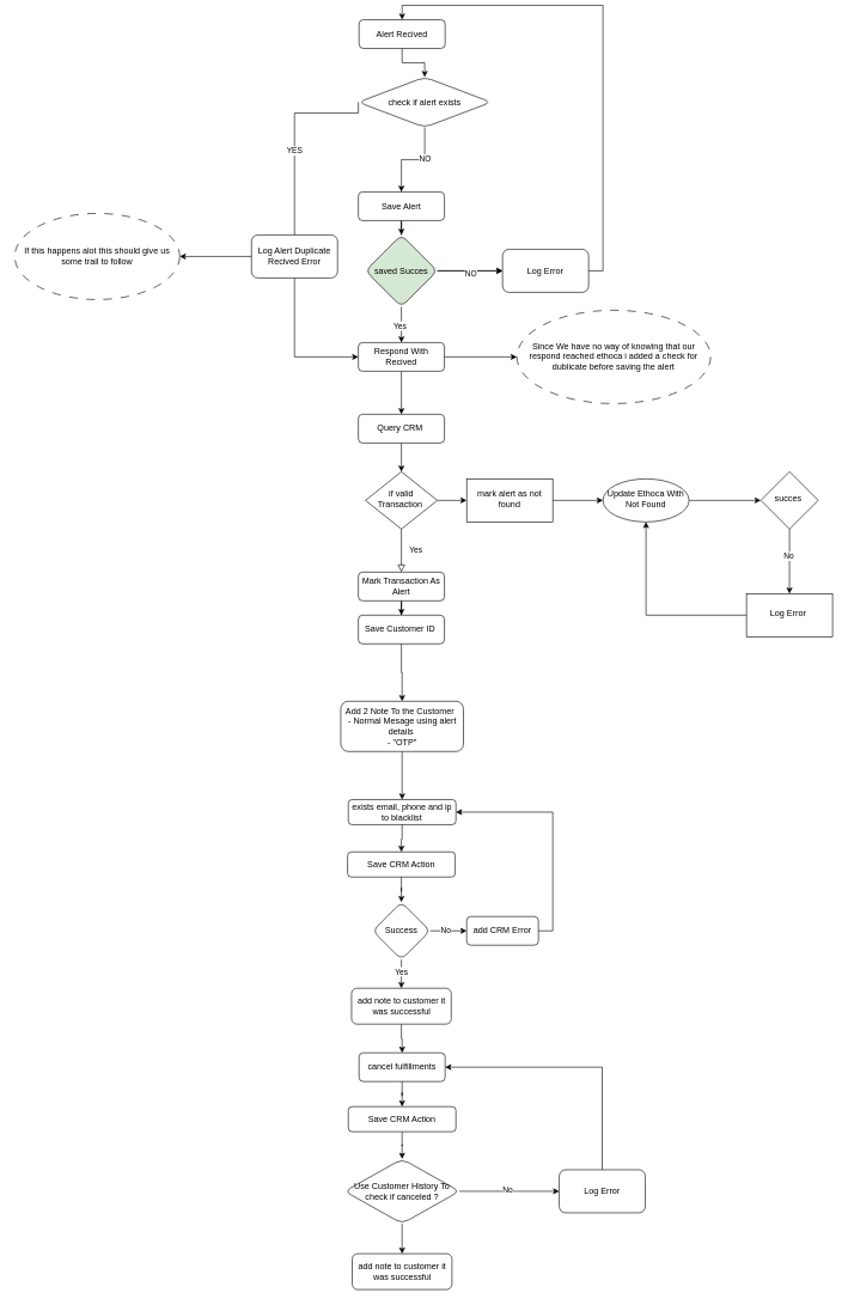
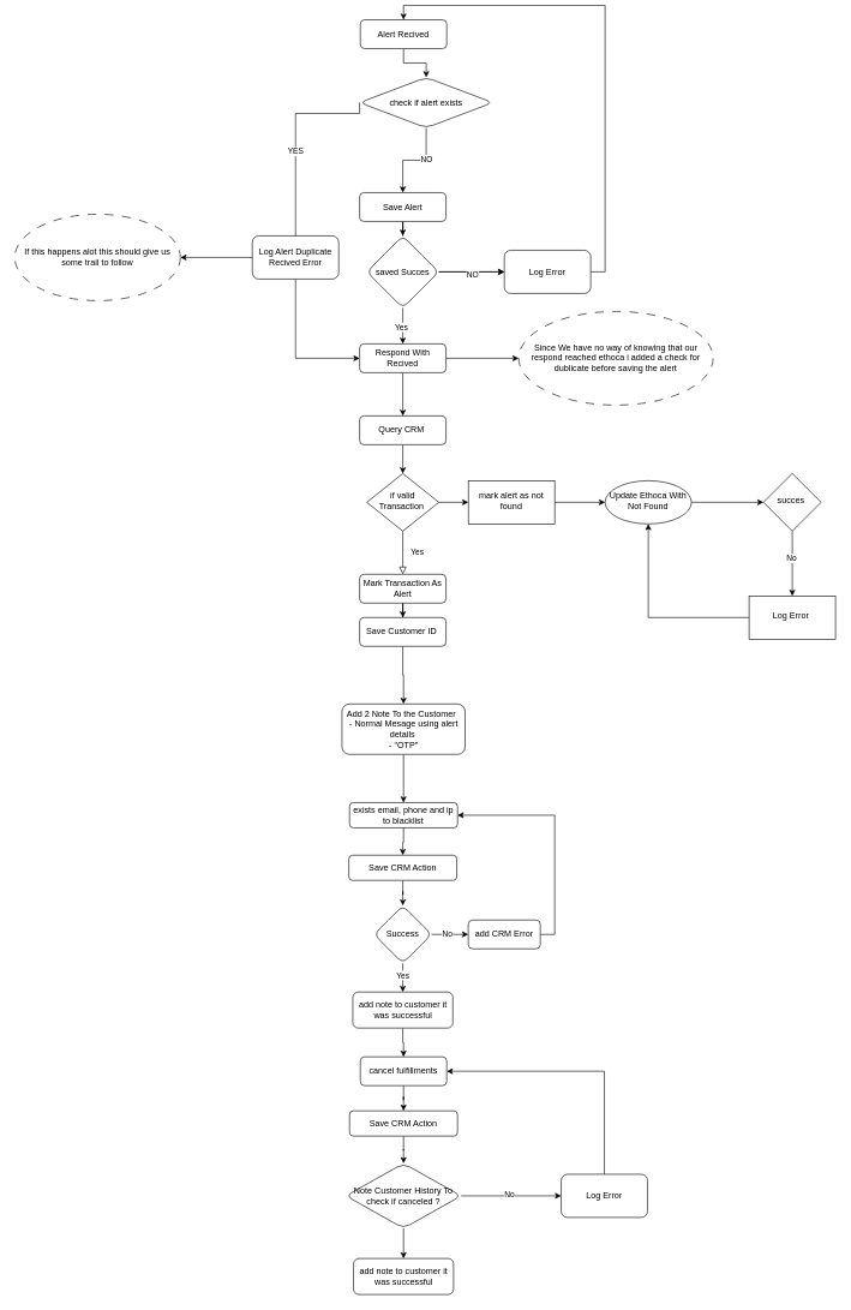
  <mxCell id="0" />
  <mxCell id="1" parent="0" />
  <mxCell id="2" value="" style="edgeStyle=orthogonalEdgeStyle;rounded=0;orthogonalLoop=1;jettySize=auto;html=1;" edge="1" parent="1" source="3" target="28"><mxGeometry relative="1" as="geometry" /></mxCell>
  <mxCell id="3" value="Alert Recived" style="rounded=1;whiteSpace=wrap;html=1;fontSize=12;glass=0;strokeWidth=1;shadow=0;" parent="1" vertex="1"><mxGeometry x="500" y="20" width="120" height="40" as="geometry" /></mxCell>
  <mxCell id="4" value="Yes" style="rounded=0;html=1;jettySize=auto;orthogonalLoop=1;fontSize=11;endArrow=block;endFill=0;endSize=8;strokeWidth=1;shadow=0;labelBackgroundColor=none;edgeStyle=orthogonalEdgeStyle;entryX=0.5;entryY=0;entryDx=0;entryDy=0;exitX=0.5;exitY=1;exitDx=0;exitDy=0;" parent="1" source="6" target="10" edge="1"><mxGeometry y="20" relative="1" as="geometry"><mxPoint as="offset" /><mxPoint x="548.5" y="760" as="sourcePoint" /><mxPoint x="549" y="860" as="targetPoint" /></mxGeometry></mxCell>
  <mxCell id="5" value="" style="edgeStyle=orthogonalEdgeStyle;rounded=0;orthogonalLoop=1;jettySize=auto;html=1;" edge="1" parent="1" source="6" target="37"><mxGeometry relative="1" as="geometry" /></mxCell>
  <mxCell id="6" value="if valid Transaction&amp;nbsp;" style="rhombus;whiteSpace=wrap;html=1;shadow=0;fontFamily=Helvetica;fontSize=12;align=center;strokeWidth=1;spacing=6;spacingTop=-4;" parent="1" vertex="1"><mxGeometry x="509" y="650" width="100" height="80" as="geometry" /></mxCell>
  <mxCell id="7" style="edgeStyle=orthogonalEdgeStyle;rounded=0;orthogonalLoop=1;jettySize=auto;html=1;exitX=0.5;exitY=1;exitDx=0;exitDy=0;entryX=0.5;entryY=0;entryDx=0;entryDy=0;" edge="1" parent="1" source="8" target="6"><mxGeometry relative="1" as="geometry" /></mxCell>
  <mxCell id="8" value="Query CRM&amp;nbsp;" style="rounded=1;whiteSpace=wrap;html=1;fontSize=12;glass=0;strokeWidth=1;shadow=0;" vertex="1" parent="1"><mxGeometry x="499" y="570" width="120" height="40" as="geometry" /></mxCell>
  <mxCell id="9" value="" style="edgeStyle=orthogonalEdgeStyle;rounded=0;orthogonalLoop=1;jettySize=auto;html=1;" edge="1" parent="1" source="10" target="44"><mxGeometry relative="1" as="geometry" /></mxCell>
  <mxCell id="10" value="Mark Transaction As Alert" style="rounded=1;whiteSpace=wrap;html=1;fontSize=12;glass=0;strokeWidth=1;shadow=0;" vertex="1" parent="1"><mxGeometry x="499" y="790" width="120" height="40" as="geometry" /></mxCell>
  <mxCell id="11" value="" style="edgeStyle=orthogonalEdgeStyle;rounded=0;orthogonalLoop=1;jettySize=auto;html=1;" edge="1" parent="1" source="12" target="21"><mxGeometry relative="1" as="geometry" /></mxCell>
  <mxCell id="12" value="Save Alert" style="rounded=1;whiteSpace=wrap;html=1;fontSize=12;glass=0;strokeWidth=1;shadow=0;" vertex="1" parent="1"><mxGeometry x="499" y="260" width="120" height="40" as="geometry" /></mxCell>
  <mxCell id="13" value="" style="edgeStyle=orthogonalEdgeStyle;rounded=0;orthogonalLoop=1;jettySize=auto;html=1;entryX=0.5;entryY=0;entryDx=0;entryDy=0;" edge="1" parent="1" source="15" target="8"><mxGeometry relative="1" as="geometry"><mxPoint x="559" y="550" as="targetPoint" /></mxGeometry></mxCell>
  <mxCell id="14" value="" style="edgeStyle=orthogonalEdgeStyle;rounded=0;orthogonalLoop=1;jettySize=auto;html=1;" edge="1" parent="1" source="15" target="24"><mxGeometry relative="1" as="geometry" /></mxCell>
  <mxCell id="15" value="Respond With Recived" style="rounded=1;whiteSpace=wrap;html=1;fontSize=12;glass=0;strokeWidth=1;shadow=0;" vertex="1" parent="1"><mxGeometry x="499" y="470" width="120" height="40" as="geometry" /></mxCell>
  <mxCell id="16" value="" style="edgeStyle=orthogonalEdgeStyle;rounded=0;orthogonalLoop=1;jettySize=auto;html=1;" edge="1" parent="1" source="21" target="15"><mxGeometry relative="1" as="geometry" /></mxCell>
  <mxCell id="17" value="Yes" style="edgeLabel;html=1;align=center;verticalAlign=middle;resizable=0;points=[];" vertex="1" connectable="0" parent="16"><mxGeometry x="0.029" y="-3" relative="1" as="geometry"><mxPoint as="offset" /></mxGeometry></mxCell>
  <mxCell id="18" value="" style="edgeStyle=orthogonalEdgeStyle;rounded=0;orthogonalLoop=1;jettySize=auto;html=1;" edge="1" parent="1" source="21" target="23"><mxGeometry relative="1" as="geometry" /></mxCell>
  <mxCell id="19" value="" style="edgeStyle=orthogonalEdgeStyle;rounded=0;orthogonalLoop=1;jettySize=auto;html=1;" edge="1" parent="1" source="21" target="23"><mxGeometry relative="1" as="geometry" /></mxCell>
  <mxCell id="20" value="NO" style="edgeLabel;html=1;align=center;verticalAlign=middle;resizable=0;points=[];" vertex="1" connectable="0" parent="19"><mxGeometry x="0.021" y="-3" relative="1" as="geometry"><mxPoint as="offset" /></mxGeometry></mxCell>
- <mxCell id="21" value="saved Succes" style="rhombus;whiteSpace=wrap;html=1;rounded=1;glass=0;strokeWidth=1;shadow=0;fillColor=#d5e8d4;" vertex="1" parent="1"><mxGeometry x="509" y="320" width="100" height="100" as="geometry" /></mxCell>
+ <mxCell id="21" value="saved Succes" style="rhombus;whiteSpace=wrap;html=1;rounded=1;glass=0;strokeWidth=1;shadow=0;" vertex="1" parent="1"><mxGeometry x="509" y="320" width="100" height="100" as="geometry" /></mxCell>
  <mxCell id="22" style="edgeStyle=orthogonalEdgeStyle;rounded=0;orthogonalLoop=1;jettySize=auto;html=1;exitX=1;exitY=0.5;exitDx=0;exitDy=0;entryX=0.5;entryY=0;entryDx=0;entryDy=0;" edge="1" parent="1" source="23" target="3"><mxGeometry relative="1" as="geometry" /></mxCell>
  <mxCell id="23" value="Log Error" style="whiteSpace=wrap;html=1;rounded=1;glass=0;strokeWidth=1;shadow=0;" vertex="1" parent="1"><mxGeometry x="700" y="340" width="120" height="60" as="geometry" /></mxCell>
  <mxCell id="24" value="Since We have no way of knowing that our respond reached ethoca i added a check for dublicate before saving the alert" style="ellipse;whiteSpace=wrap;html=1;rounded=1;glass=0;strokeWidth=1;shadow=0;dashed=1;dashPattern=12 12;" vertex="1" parent="1"><mxGeometry x="720" y="425" width="270" height="130" as="geometry" /></mxCell>
  <mxCell id="25" style="edgeStyle=orthogonalEdgeStyle;rounded=0;orthogonalLoop=1;jettySize=auto;html=1;exitX=0.5;exitY=1;exitDx=0;exitDy=0;entryX=0.5;entryY=0;entryDx=0;entryDy=0;" edge="1" parent="1" source="28" target="12"><mxGeometry relative="1" as="geometry" /></mxCell>
  <mxCell id="26" value="NO" style="edgeLabel;html=1;align=center;verticalAlign=middle;resizable=0;points=[];" vertex="1" connectable="0" parent="25"><mxGeometry x="-0.292" relative="1" as="geometry"><mxPoint as="offset" /></mxGeometry></mxCell>
  <mxCell id="27" style="edgeStyle=orthogonalEdgeStyle;rounded=0;orthogonalLoop=1;jettySize=auto;html=1;exitX=0;exitY=0.5;exitDx=0;exitDy=0;entryX=0;entryY=0.5;entryDx=0;entryDy=0;" edge="1" parent="1" source="32" target="15"><mxGeometry relative="1" as="geometry"><Array as="points"><mxPoint x="410" y="490" /></Array></mxGeometry></mxCell>
  <mxCell id="28" value="check if alert exists" style="rhombus;whiteSpace=wrap;html=1;rounded=1;glass=0;strokeWidth=1;shadow=0;" vertex="1" parent="1"><mxGeometry x="499" y="100" width="185" height="70" as="geometry" /></mxCell>
  <mxCell id="29" value="" style="edgeStyle=orthogonalEdgeStyle;rounded=0;orthogonalLoop=1;jettySize=auto;html=1;exitX=0;exitY=0.5;exitDx=0;exitDy=0;entryX=0;entryY=0.5;entryDx=0;entryDy=0;" edge="1" parent="1" source="28" target="32"><mxGeometry relative="1" as="geometry"><mxPoint x="520" y="150" as="sourcePoint" /><mxPoint x="499" y="490" as="targetPoint" /><Array as="points"><mxPoint x="410" y="150" /></Array></mxGeometry></mxCell>
  <mxCell id="30" value="YES" style="edgeLabel;html=1;align=center;verticalAlign=middle;resizable=0;points=[];" vertex="1" connectable="0" parent="29"><mxGeometry x="-0.144" y="-1" relative="1" as="geometry"><mxPoint as="offset" /></mxGeometry></mxCell>
  <mxCell id="31" value="" style="edgeStyle=orthogonalEdgeStyle;rounded=0;orthogonalLoop=1;jettySize=auto;html=1;" edge="1" parent="1" source="32" target="33"><mxGeometry relative="1" as="geometry" /></mxCell>
  <mxCell id="32" value="Log Alert Duplicate Recived Error" style="whiteSpace=wrap;html=1;rounded=1;glass=0;strokeWidth=1;shadow=0;" vertex="1" parent="1"><mxGeometry x="350" y="320" width="120" height="60" as="geometry" /></mxCell>
  <mxCell id="33" value="If this happens alot this should give us some trail to follow" style="ellipse;whiteSpace=wrap;html=1;rounded=1;glass=0;strokeWidth=1;shadow=0;dashed=1;dashPattern=12 12;" vertex="1" parent="1"><mxGeometry x="20" y="290" width="230" height="120" as="geometry" /></mxCell>
  <mxCell id="34" value="" style="edgeStyle=orthogonalEdgeStyle;rounded=0;orthogonalLoop=1;jettySize=auto;html=1;" edge="1" parent="1" source="35" target="40"><mxGeometry relative="1" as="geometry" /></mxCell>
  <mxCell id="35" value="Update Ethoca With Not Found" style="ellipse;whiteSpace=wrap;html=1;shadow=0;strokeWidth=1;spacing=6;spacingTop=-4;absoluteArcSize=0;arcSize=12;" vertex="1" parent="1"><mxGeometry x="840" y="660" width="120" height="60" as="geometry" /></mxCell>
  <mxCell id="36" style="edgeStyle=orthogonalEdgeStyle;rounded=0;orthogonalLoop=1;jettySize=auto;html=1;exitX=1;exitY=0.5;exitDx=0;exitDy=0;" edge="1" parent="1" source="37" target="35"><mxGeometry relative="1" as="geometry" /></mxCell>
  <mxCell id="37" value="mark alert as not found" style="whiteSpace=wrap;html=1;shadow=0;strokeWidth=1;spacing=6;spacingTop=-4;absoluteArcSize=0;arcSize=12;" vertex="1" parent="1"><mxGeometry x="650" y="660" width="120" height="60" as="geometry" /></mxCell>
  <mxCell id="38" value="" style="edgeStyle=orthogonalEdgeStyle;rounded=0;orthogonalLoop=1;jettySize=auto;html=1;" edge="1" parent="1" source="40" target="42"><mxGeometry relative="1" as="geometry" /></mxCell>
  <mxCell id="39" value="No" style="edgeLabel;html=1;align=center;verticalAlign=middle;resizable=0;points=[];" vertex="1" connectable="0" parent="38"><mxGeometry x="-0.175" y="-2" relative="1" as="geometry"><mxPoint as="offset" /></mxGeometry></mxCell>
  <mxCell id="40" value="succes&amp;nbsp;" style="rhombus;whiteSpace=wrap;html=1;shadow=0;strokeWidth=1;spacing=6;spacingTop=-4;" vertex="1" parent="1"><mxGeometry x="1060" y="650" width="80" height="80" as="geometry" /></mxCell>
  <mxCell id="41" style="edgeStyle=orthogonalEdgeStyle;rounded=0;orthogonalLoop=1;jettySize=auto;html=1;exitX=0;exitY=0.5;exitDx=0;exitDy=0;entryX=0.5;entryY=1;entryDx=0;entryDy=0;" edge="1" parent="1" source="42" target="35"><mxGeometry relative="1" as="geometry" /></mxCell>
  <mxCell id="42" value="Log Error&amp;nbsp;" style="whiteSpace=wrap;html=1;shadow=0;strokeWidth=1;spacing=6;spacingTop=-4;" vertex="1" parent="1"><mxGeometry x="1040" y="820" width="120" height="60" as="geometry" /></mxCell>
  <mxCell id="43" value="" style="edgeStyle=orthogonalEdgeStyle;rounded=0;orthogonalLoop=1;jettySize=auto;html=1;" edge="1" parent="1" source="44" target="46"><mxGeometry relative="1" as="geometry" /></mxCell>
  <mxCell id="44" value="Save Customer ID&amp;nbsp;" style="rounded=1;whiteSpace=wrap;html=1;fontSize=12;glass=0;strokeWidth=1;shadow=0;" vertex="1" parent="1"><mxGeometry x="499" y="850" width="120" height="40" as="geometry" /></mxCell>
  <mxCell id="45" value="" style="edgeStyle=orthogonalEdgeStyle;rounded=0;orthogonalLoop=1;jettySize=auto;html=1;" edge="1" parent="1" source="46" target="48"><mxGeometry relative="1" as="geometry" /></mxCell>
  <mxCell id="46" value="Add 2 Note To the Customer&amp;nbsp;&amp;nbsp;&lt;br&gt;- Normal Mesage using alert details&amp;nbsp;&lt;br&gt;- &quot;OTP&quot;" style="rounded=1;whiteSpace=wrap;html=1;fontSize=12;glass=0;strokeWidth=1;shadow=0;" vertex="1" parent="1"><mxGeometry x="474.5" y="970" width="171" height="70" as="geometry" /></mxCell>
  <mxCell id="47" value="" style="edgeStyle=orthogonalEdgeStyle;rounded=0;orthogonalLoop=1;jettySize=auto;html=1;" edge="1" parent="1" source="59" target="53"><mxGeometry relative="1" as="geometry" /></mxCell>
  <mxCell id="48" value="exists email, phone and ip to blacklist" style="whiteSpace=wrap;html=1;rounded=1;glass=0;strokeWidth=1;shadow=0;" vertex="1" parent="1"><mxGeometry x="485" y="1107" width="150" height="35" as="geometry" /></mxCell>
  <mxCell id="49" value="" style="edgeStyle=orthogonalEdgeStyle;rounded=0;orthogonalLoop=1;jettySize=auto;html=1;" edge="1" parent="1" source="53" target="55"><mxGeometry relative="1" as="geometry" /></mxCell>
  <mxCell id="50" value="No" style="edgeLabel;html=1;align=center;verticalAlign=middle;resizable=0;points=[];" vertex="1" connectable="0" parent="49"><mxGeometry x="-0.177" y="1" relative="1" as="geometry"><mxPoint as="offset" /></mxGeometry></mxCell>
  <mxCell id="51" value="" style="edgeStyle=orthogonalEdgeStyle;rounded=0;orthogonalLoop=1;jettySize=auto;html=1;" edge="1" parent="1" source="53" target="57"><mxGeometry relative="1" as="geometry" /></mxCell>
  <mxCell id="52" value="Yes" style="edgeLabel;html=1;align=center;verticalAlign=middle;resizable=0;points=[];" vertex="1" connectable="0" parent="51"><mxGeometry x="-0.183" y="-1" relative="1" as="geometry"><mxPoint as="offset" /></mxGeometry></mxCell>
  <mxCell id="53" value="Success" style="rhombus;whiteSpace=wrap;html=1;rounded=1;glass=0;strokeWidth=1;shadow=0;" vertex="1" parent="1"><mxGeometry x="519" y="1250" width="80" height="80" as="geometry" /></mxCell>
  <mxCell id="54" style="edgeStyle=orthogonalEdgeStyle;rounded=0;orthogonalLoop=1;jettySize=auto;html=1;exitX=1;exitY=0.5;exitDx=0;exitDy=0;entryX=1;entryY=0.5;entryDx=0;entryDy=0;" edge="1" parent="1" source="55" target="48"><mxGeometry relative="1" as="geometry"><Array as="points"><mxPoint x="770" y="1290" /><mxPoint x="770" y="1124" /></Array></mxGeometry></mxCell>
  <mxCell id="55" value="add CRM Error" style="whiteSpace=wrap;html=1;rounded=1;glass=0;strokeWidth=1;shadow=0;" vertex="1" parent="1"><mxGeometry x="650" y="1270" width="100" height="40" as="geometry" /></mxCell>
  <mxCell id="56" style="edgeStyle=orthogonalEdgeStyle;rounded=0;orthogonalLoop=1;jettySize=auto;html=1;exitX=0.5;exitY=1;exitDx=0;exitDy=0;" edge="1" parent="1" source="57" target="61"><mxGeometry relative="1" as="geometry" /></mxCell>
  <mxCell id="57" value="add note to customer it was successful" style="whiteSpace=wrap;html=1;rounded=1;glass=0;strokeWidth=1;shadow=0;" vertex="1" parent="1"><mxGeometry x="489.5" y="1370" width="139" height="50" as="geometry" /></mxCell>
  <mxCell id="58" value="" style="edgeStyle=orthogonalEdgeStyle;rounded=0;orthogonalLoop=1;jettySize=auto;html=1;" edge="1" parent="1" source="48" target="59"><mxGeometry relative="1" as="geometry"><mxPoint x="560" y="1142" as="sourcePoint" /><mxPoint x="559" y="1250" as="targetPoint" /></mxGeometry></mxCell>
  <mxCell id="59" value="Save CRM Action" style="whiteSpace=wrap;html=1;rounded=1;glass=0;strokeWidth=1;shadow=0;" vertex="1" parent="1"><mxGeometry x="484" y="1180" width="150" height="35" as="geometry" /></mxCell>
  <mxCell id="60" value="" style="edgeStyle=orthogonalEdgeStyle;rounded=0;orthogonalLoop=1;jettySize=auto;html=1;" edge="1" parent="1" source="70" target="65"><mxGeometry relative="1" as="geometry" /></mxCell>
  <mxCell id="61" value="&lt;div&gt;cancel fulfillments&lt;/div&gt;" style="whiteSpace=wrap;html=1;rounded=1;glass=0;strokeWidth=1;shadow=0;" vertex="1" parent="1"><mxGeometry x="500" y="1460" width="120" height="40" as="geometry" /></mxCell>
  <mxCell id="62" value="" style="edgeStyle=orthogonalEdgeStyle;rounded=0;orthogonalLoop=1;jettySize=auto;html=1;" edge="1" parent="1" source="65" target="67"><mxGeometry relative="1" as="geometry" /></mxCell>
  <mxCell id="63" value="No" style="edgeLabel;html=1;align=center;verticalAlign=middle;resizable=0;points=[];" vertex="1" connectable="0" parent="62"><mxGeometry x="-0.051" y="2" relative="1" as="geometry"><mxPoint as="offset" /></mxGeometry></mxCell>
  <mxCell id="64" value="" style="edgeStyle=orthogonalEdgeStyle;rounded=0;orthogonalLoop=1;jettySize=auto;html=1;" edge="1" parent="1" source="65" target="68"><mxGeometry relative="1" as="geometry" /></mxCell>
- <mxCell id="65" value="Use Customer History To check if canceled ?" style="rhombus;whiteSpace=wrap;html=1;rounded=1;glass=0;strokeWidth=1;shadow=0;" vertex="1" parent="1"><mxGeometry x="480" y="1608" width="160" height="90" as="geometry" /></mxCell>
+ <mxCell id="65" value="Note Customer History To check if canceled ?" style="rhombus;whiteSpace=wrap;html=1;rounded=1;glass=0;strokeWidth=1;shadow=0;" vertex="1" parent="1"><mxGeometry x="480" y="1608" width="160" height="90" as="geometry" /></mxCell>
  <mxCell id="66" style="edgeStyle=orthogonalEdgeStyle;rounded=0;orthogonalLoop=1;jettySize=auto;html=1;exitX=0.5;exitY=0;exitDx=0;exitDy=0;entryX=1;entryY=0.5;entryDx=0;entryDy=0;" edge="1" parent="1" source="67" target="61"><mxGeometry relative="1" as="geometry" /></mxCell>
  <mxCell id="67" value="Log Error" style="whiteSpace=wrap;html=1;rounded=1;glass=0;strokeWidth=1;shadow=0;" vertex="1" parent="1"><mxGeometry x="779" y="1623" width="120" height="60" as="geometry" /></mxCell>
  <mxCell id="68" value="add note to customer it was successful" style="whiteSpace=wrap;html=1;rounded=1;glass=0;strokeWidth=1;shadow=0;" vertex="1" parent="1"><mxGeometry x="490.5" y="1740" width="139" height="50" as="geometry" /></mxCell>
  <mxCell id="69" value="" style="edgeStyle=orthogonalEdgeStyle;rounded=0;orthogonalLoop=1;jettySize=auto;html=1;" edge="1" parent="1" source="61" target="70"><mxGeometry relative="1" as="geometry"><mxPoint x="559" y="1500" as="sourcePoint" /><mxPoint x="559" y="1593" as="targetPoint" /></mxGeometry></mxCell>
  <mxCell id="70" value="Save CRM Action" style="whiteSpace=wrap;html=1;rounded=1;glass=0;strokeWidth=1;shadow=0;" vertex="1" parent="1"><mxGeometry x="485" y="1535" width="150" height="35" as="geometry" /></mxCell>
